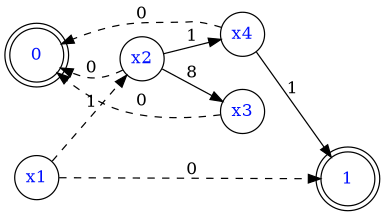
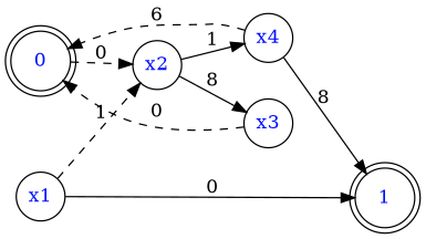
  digraph {
    rankdir=LR
    node [fillcolor=white fontcolor="#000FFF" margin=0.01 shape=circle style=filled]
    edge [style=dashed]
    0 [shape=doublecircle]
    1 [shape=doublecircle]
    x1
    x2
    x3
    x4
-   x1 -> 1 [label=0]
+   x1 -> 1 [label=0 style=solid]
    x1 -> x2 [label=1]
-   x2 -> 0 [label=0]
+   0 -> x2 [label=0]
    x2 -> x3 [label=8 style=""]
    x2 -> x4 [label=1 style=""]
    x3 -> 0 [label=0 shape=doublecircle]
-   x4 -> 0 [label=0 shape=doublecircle]
-   x4 -> 1 [label=1 shape=doublecircle style=""]
+   x4 -> 0 [label=6 shape=doublecircle]
+   x4 -> 1 [label=8 shape=doublecircle style=""]
  }
